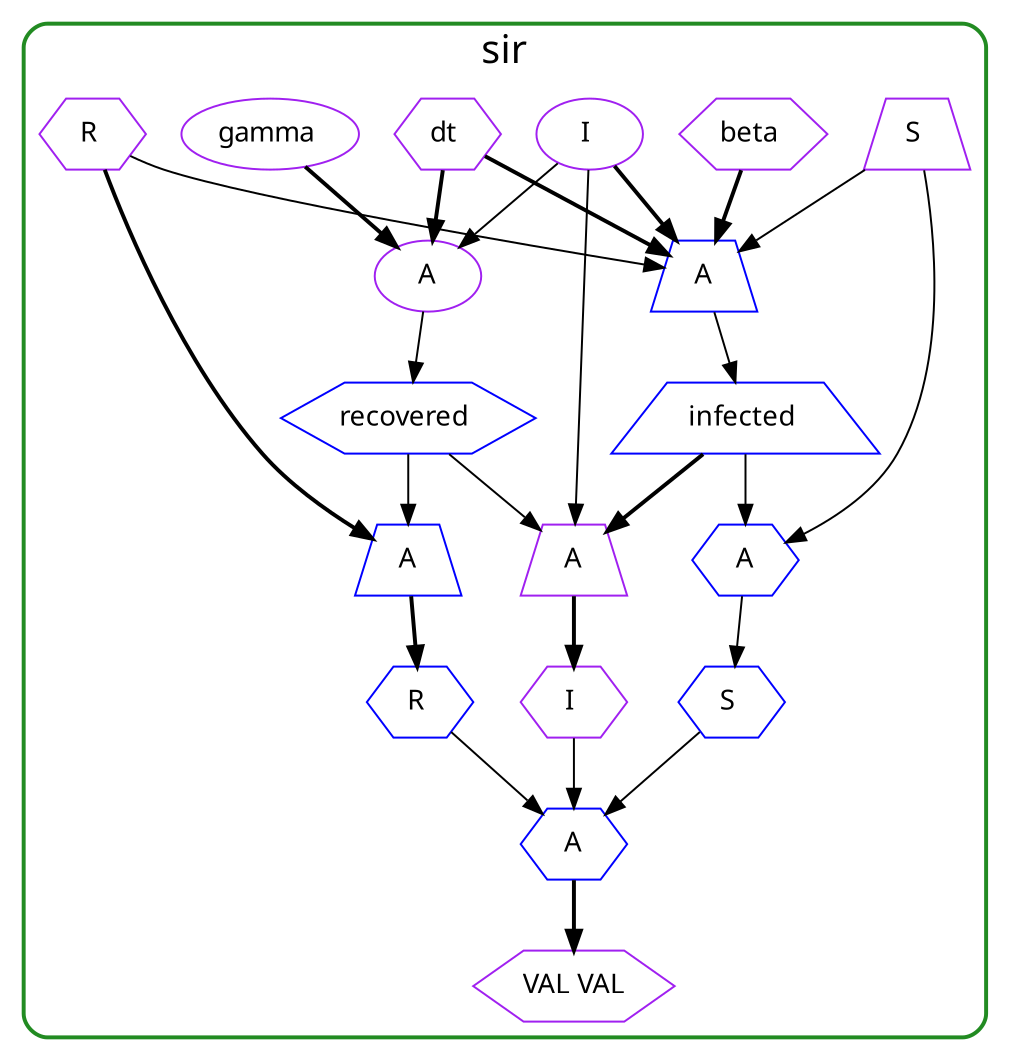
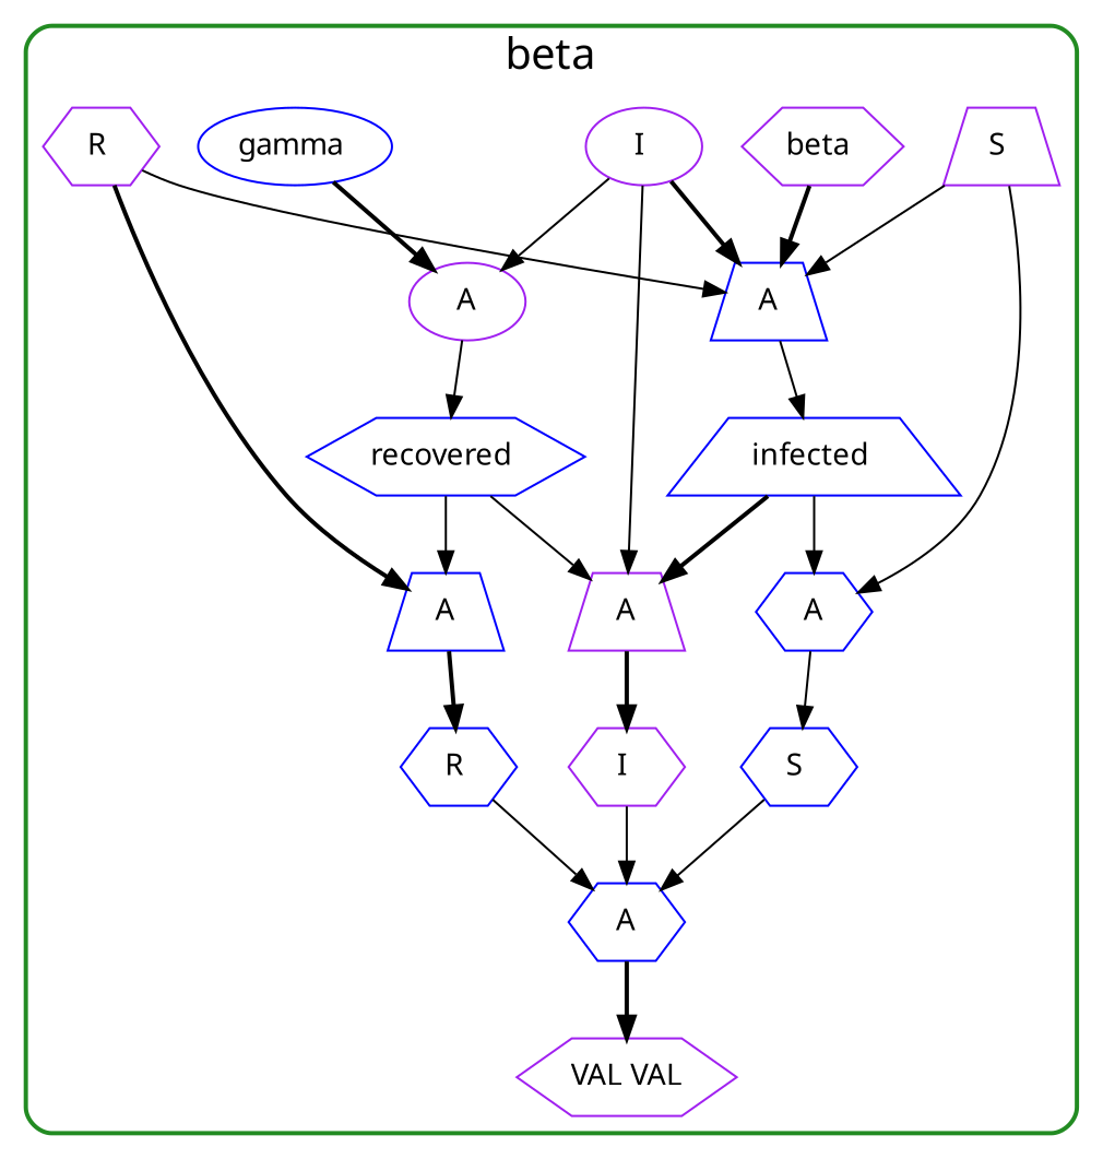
  strict digraph {
    fontname=Menlo
    fontsize=20
    rankdir=TB
    node [color=purple fontname=Menlo padding=15 shape=hexagon fillcolor=white fontcolor=black]
    edge [style=solid]
    n1 [color=blue label=A padding=10 shape=trapezium fillcolor="" fontcolor=""]
    n2 [label="beta "]
    n3 [label="S " shape=trapezium]
    n4 [label="I " shape=ellipse]
    n5 [label="R "]
-   n6 [label="dt "]
    n7 [color=blue label="infected " shape=trapezium]
    n8 [label=A padding=10 shape=ellipse fillcolor="" fontcolor=""]
-   n9 [label="gamma " shape=ellipse]
+   n9 [color=blue label="gamma " shape=ellipse]
    n10 [color=blue label="recovered "]
    n11 [color=blue label=A padding=10 fillcolor="" fontcolor=""]
    n12 [color=blue label="S "]
    n13 [label=A padding=10 shape=trapezium fillcolor="" fontcolor=""]
    n14 [label="I "]
    n15 [color=blue label=A padding=10 shape=trapezium fillcolor="" fontcolor=""]
    n16 [color=blue label="R "]
    n17 [color=blue label=A padding=10 fillcolor="" fontcolor=""]
    n18 [label="VAL VAL"]
    subgraph cluster_1 {
      color=forestgreen
-     label=sir
+     label=beta
      style="bold, rounded"
      n1
      n2
      n3
      n4
      n5
-     n6
      n7
      n8
      n9
      n10
      n11
      n12
      n13
      n14
      n15
      n16
      n17
      n18
    }
    n1 -> n7
    n2 -> n1 [style=bold]
    n3 -> n1
    n3 -> n11
    n4 -> n1 [style=bold]
    n4 -> n8
    n4 -> n13
    n5 -> n1
    n5 -> n15 [style=bold]
-   n6 -> n1 [style=bold]
-   n6 -> n8 [style=bold]
    n7 -> n11
    n7 -> n13 [style=bold]
    n8 -> n10
    n9 -> n8 [style=bold]
    n10 -> n13
    n10 -> n15
    n11 -> n12
    n12 -> n17
    n13 -> n14 [style=bold]
    n14 -> n17
    n15 -> n16 [style=bold]
    n16 -> n17
    n17 -> n18 [style=bold]
  }
